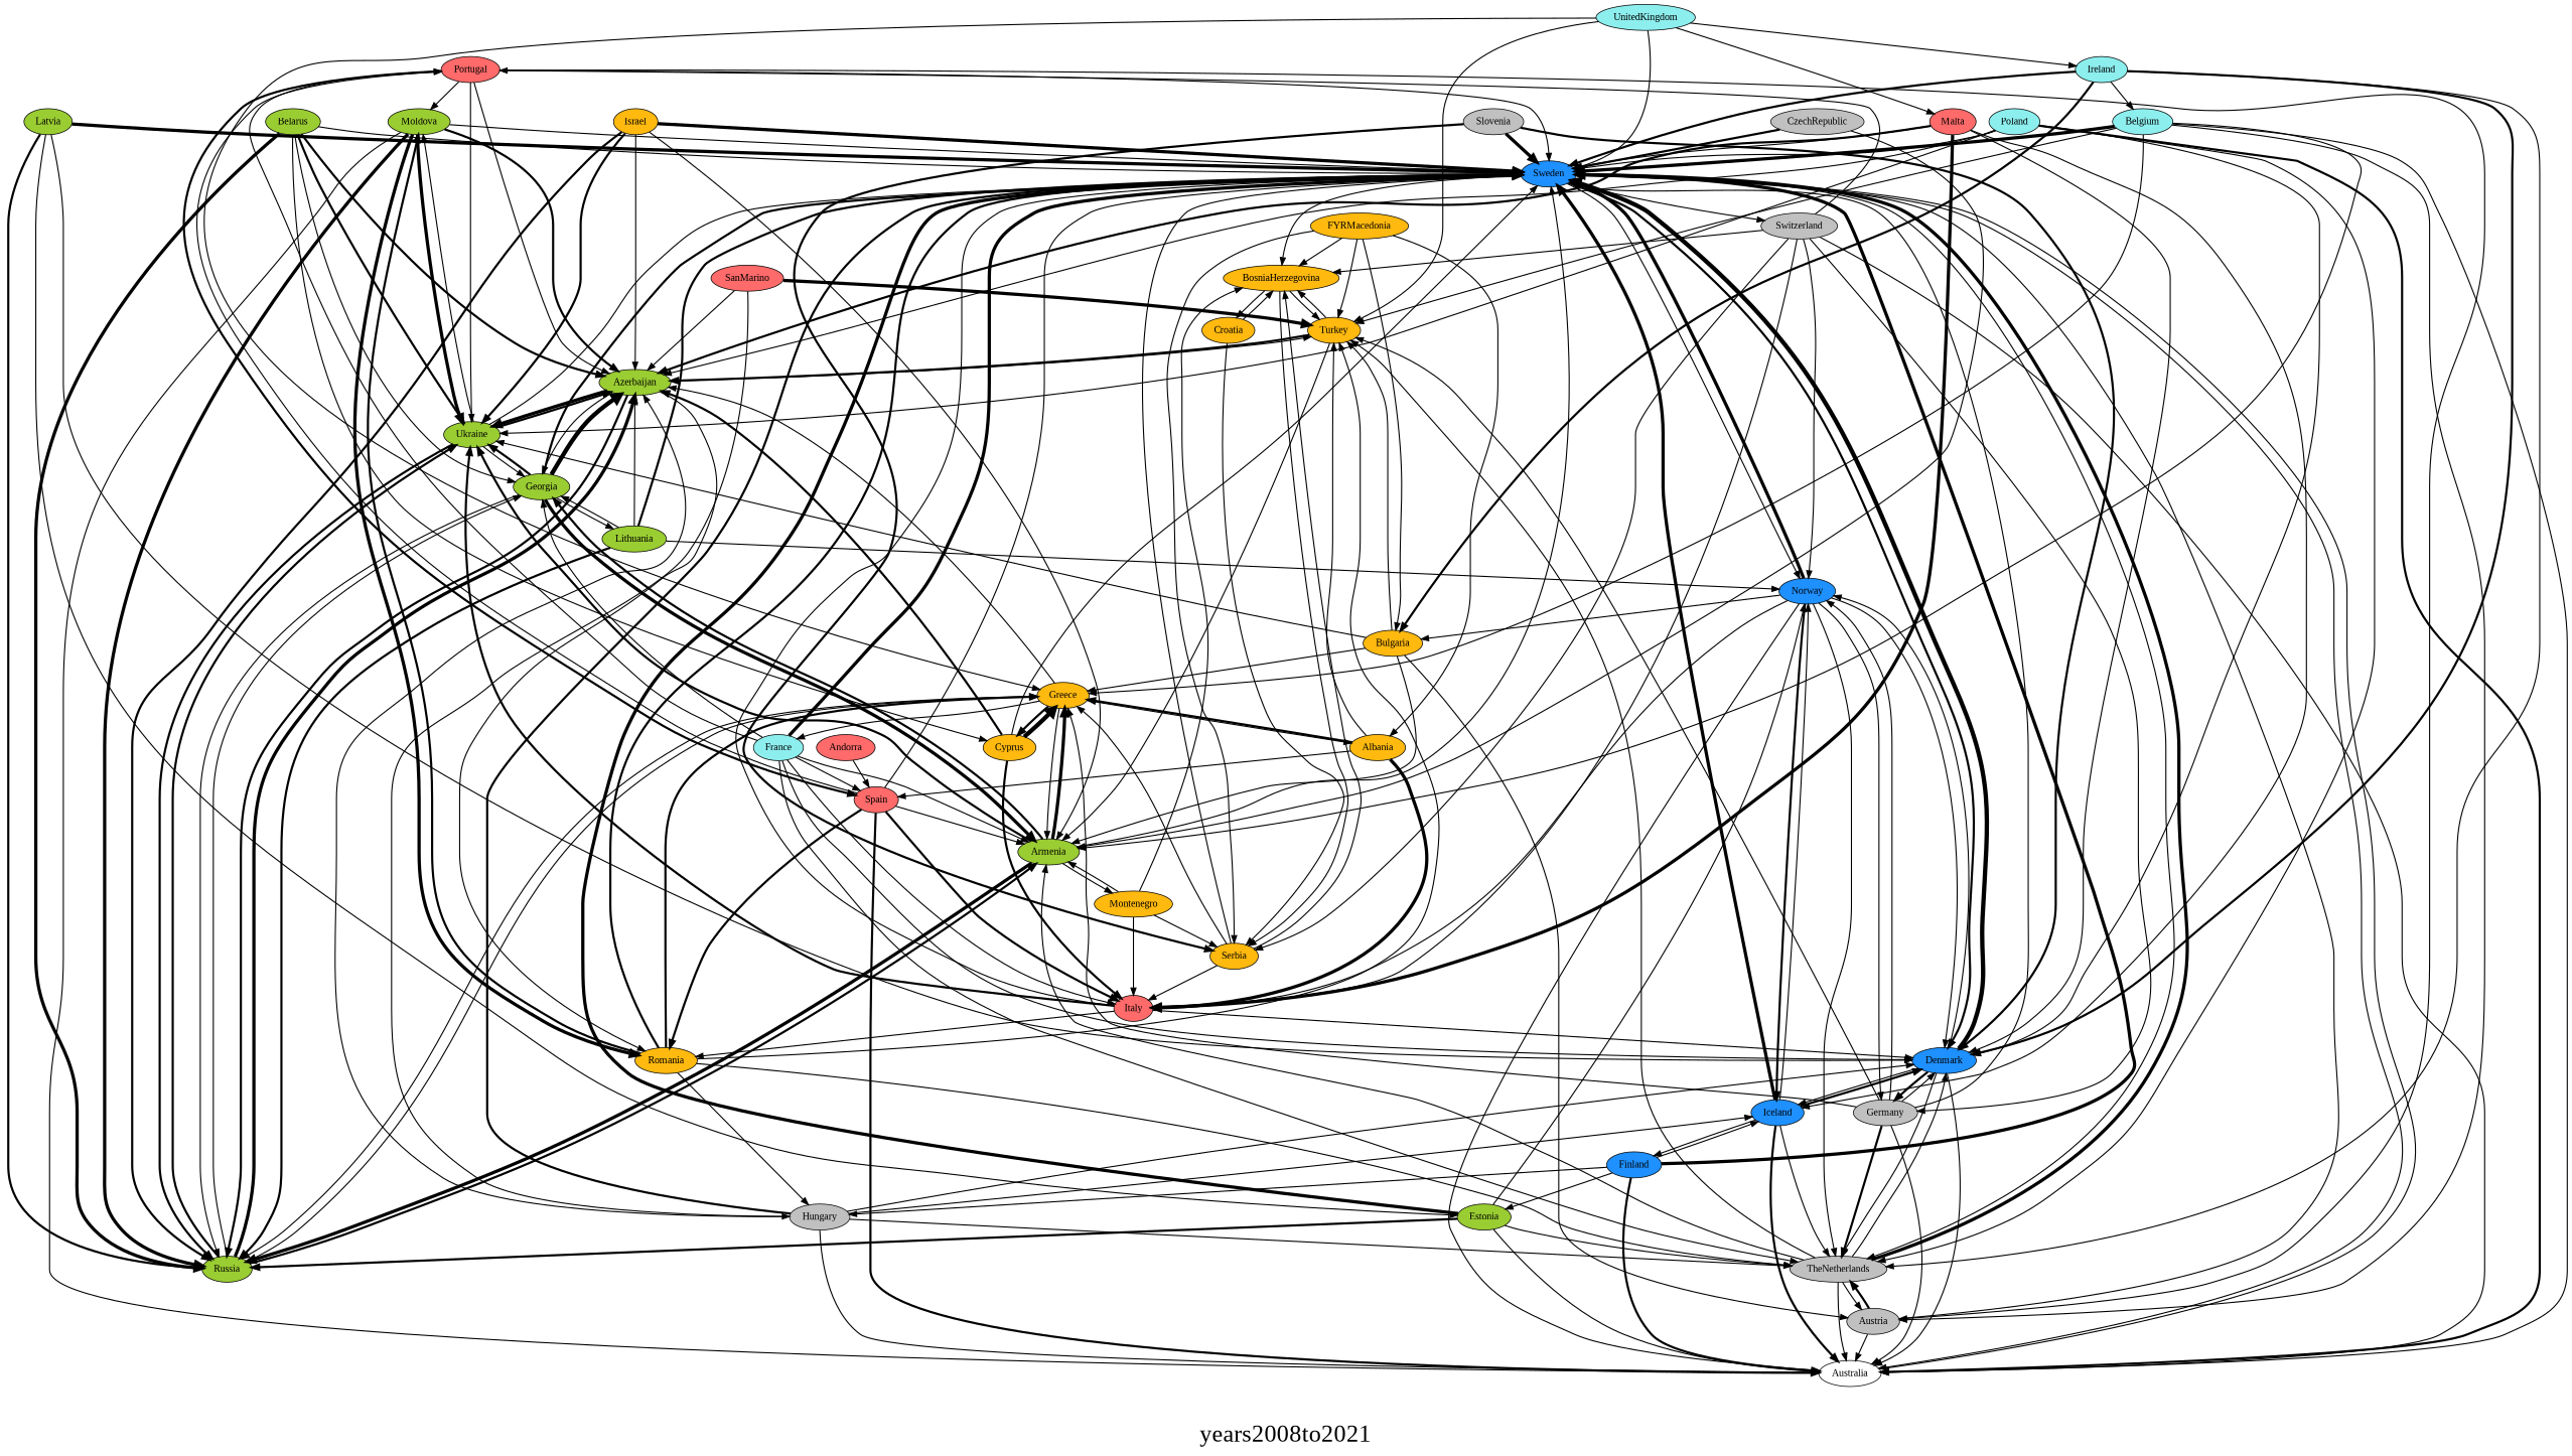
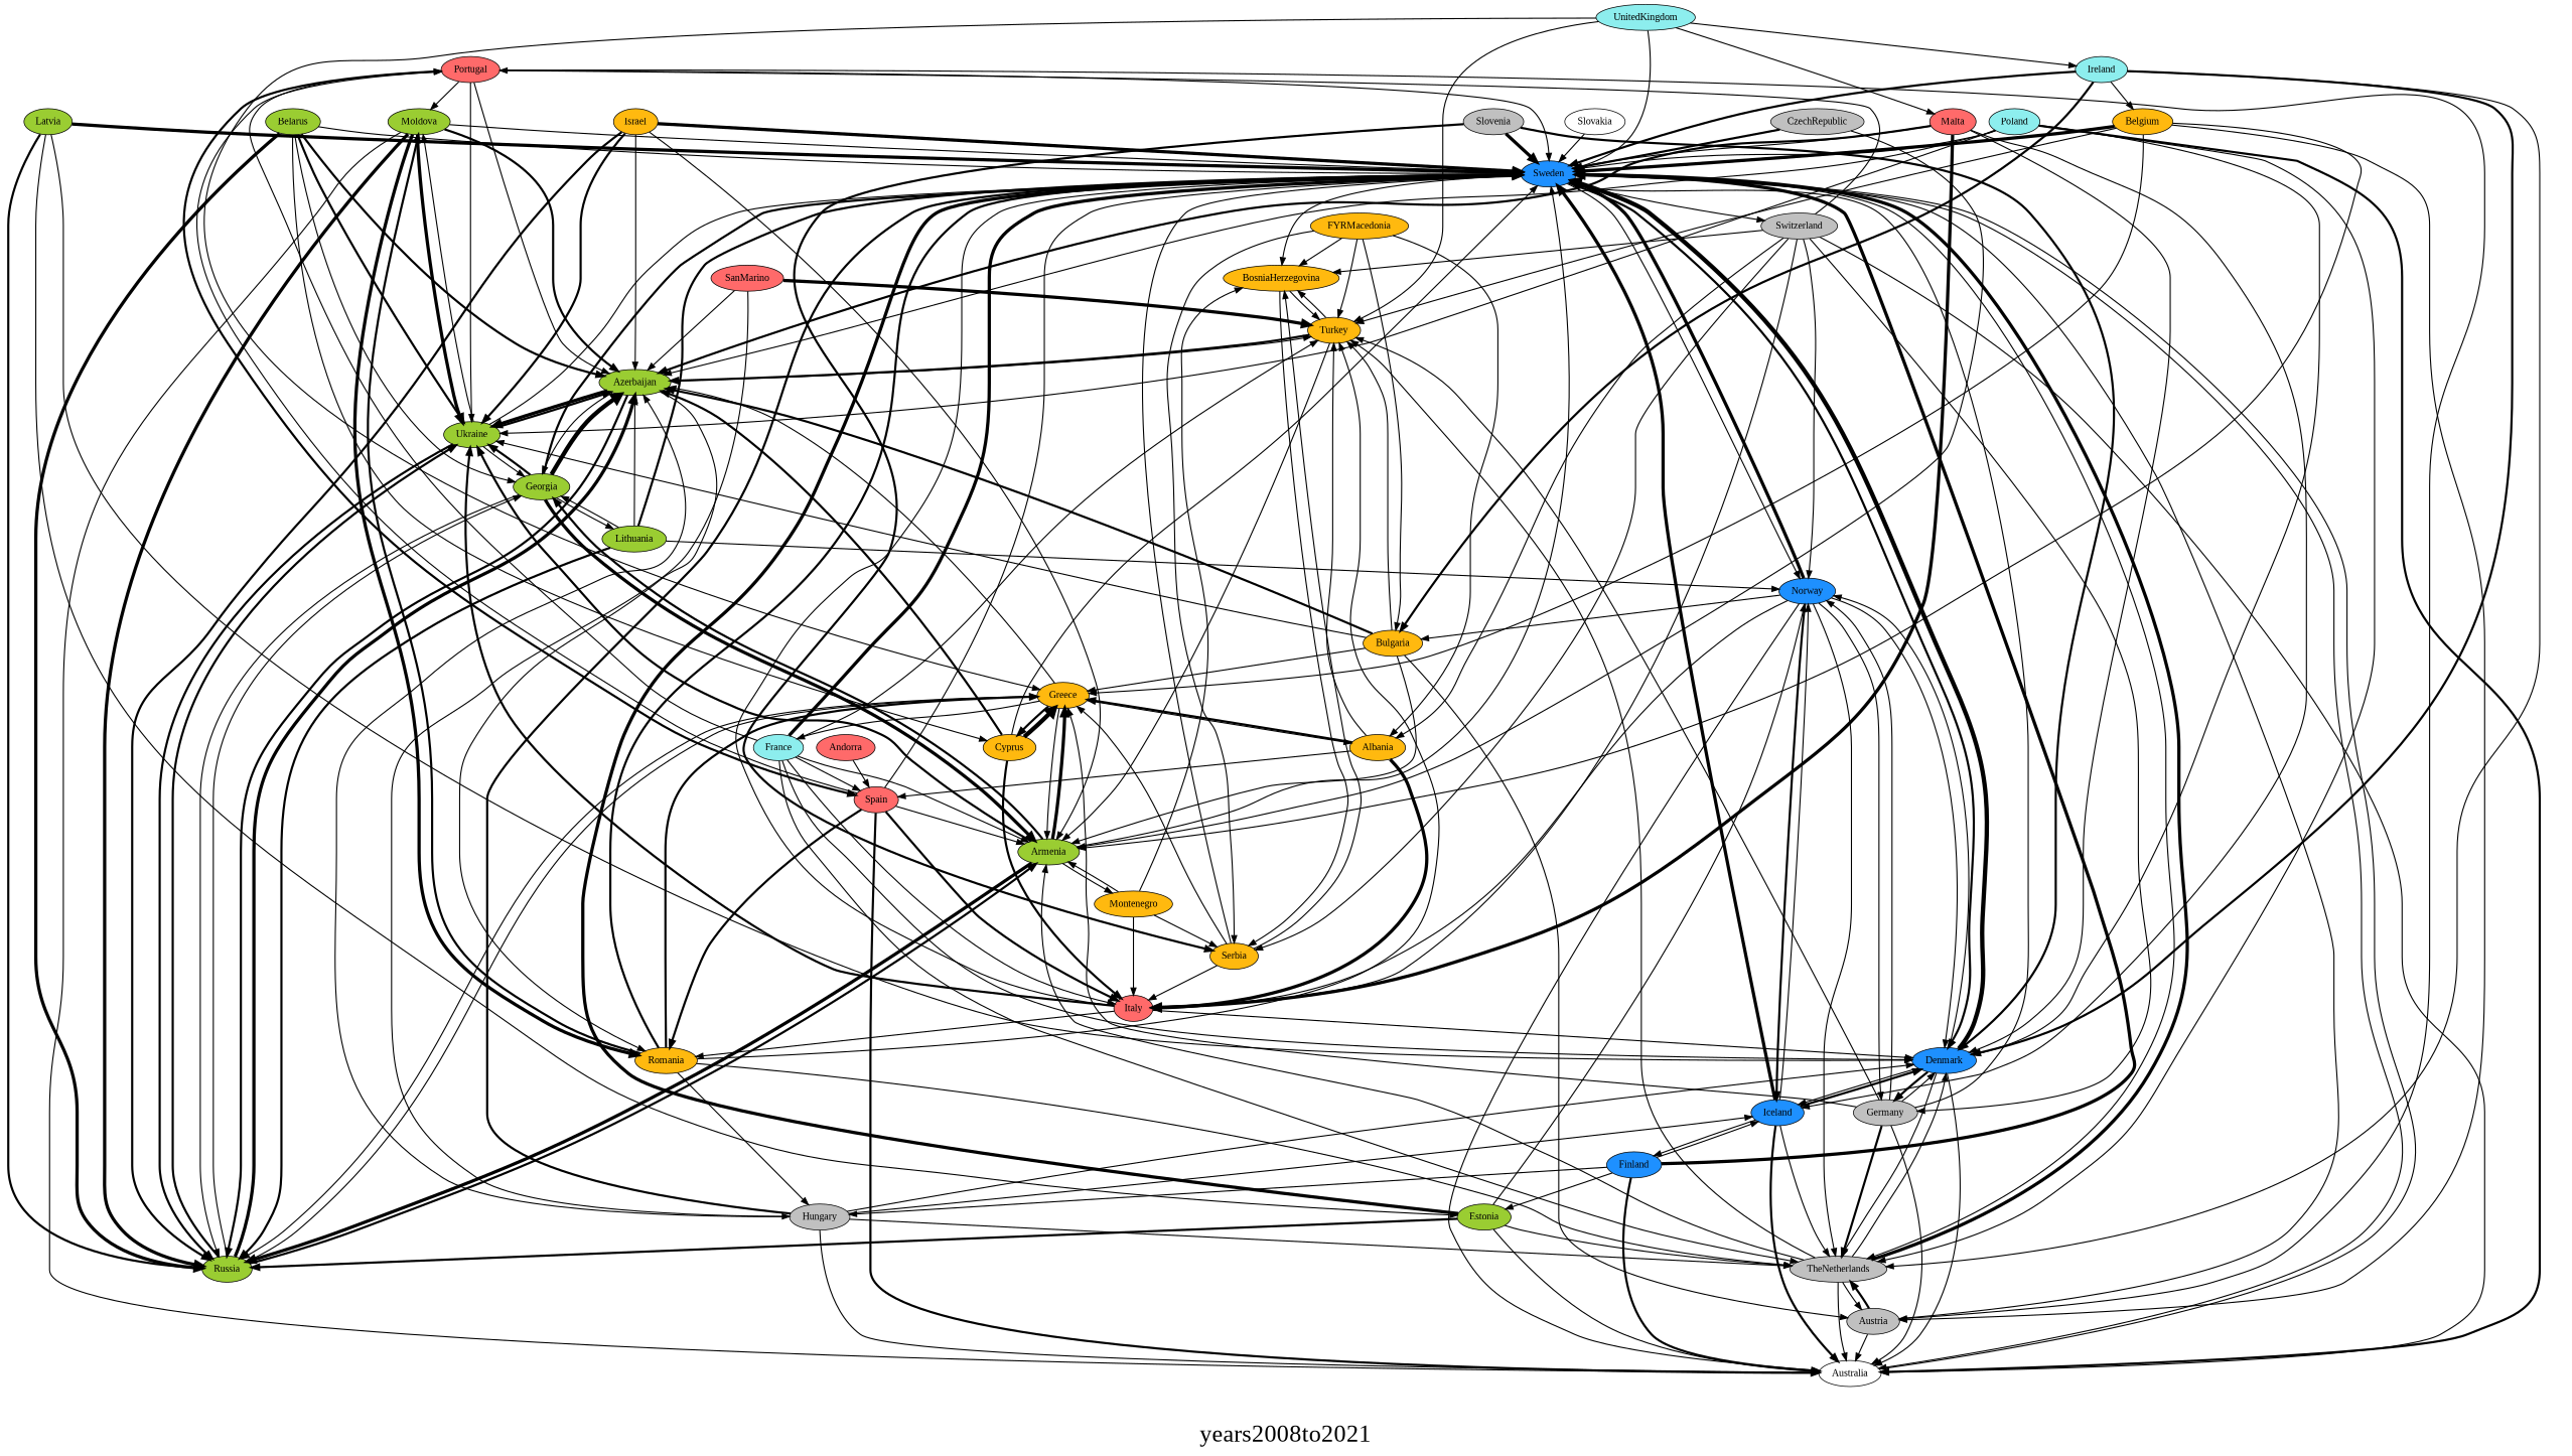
  digraph {
    fontname="Liberation Serif"
    fontsize=34
    label=years2008to2021
    node [fillcolor=darkgoldenrod1 fontname="Liberation Serif" style=filled]
    edge [fontname="Liberation Serif" penwidth=1.5]
    Portugal [fillcolor=indianred1]
    Moldova [fillcolor=olivedrab3]
    Sweden [fillcolor=dodgerblue]
    Azerbaijan [fillcolor=olivedrab3]
    Austria [fillcolor=gray]
    Ukraine [fillcolor=olivedrab3]
    Spain [fillcolor=indianred1]
    Russia [fillcolor=olivedrab3]
    Romania
    Australia [fillcolor="" style=""]
    BosniaHerzegovina
    TheNetherlands [fillcolor=gray]
    Denmark [fillcolor=dodgerblue]
    Norway [fillcolor=dodgerblue]
    Switzerland [fillcolor=gray]
    Turkey
    Georgia [fillcolor=olivedrab3]
    Italy [fillcolor=indianred1]
    Armenia [fillcolor=olivedrab3]
    Greece
    Hungary [fillcolor=gray]
    Serbia
    Albania
    Cyprus
    France [fillcolor=darkslategray2]
-   Croatia
    Iceland [fillcolor=dodgerblue]
    Germany [fillcolor=gray]
    Bulgaria
    Estonia [fillcolor=olivedrab3]
    Montenegro
    Lithuania [fillcolor=olivedrab3]
    Latvia [fillcolor=olivedrab3]
    Finland [fillcolor=dodgerblue]
-   Belgium [fillcolor=darkslategray2]
+   Belgium
    Israel
    Poland [fillcolor=darkslategray2]
    CzechRepublic [fillcolor=gray]
    Andorra [fillcolor=indianred1]
    Belarus [fillcolor=olivedrab3]
    FYRMacedonia
    UnitedKingdom [fillcolor=darkslategray2]
    Malta [fillcolor=indianred1]
    Ireland [fillcolor=darkslategray2]
    Slovenia [fillcolor=gray]
    SanMarino [fillcolor=indianred1]
+   Slovakia [fillcolor="" style=""]
    Portugal -> Moldova
    Portugal -> Sweden
    Portugal -> Azerbaijan
    Portugal -> Austria
    Portugal -> Ukraine
    Portugal -> Spain [penwidth=3.0]
    Moldova -> Sweden
    Moldova -> Azerbaijan [penwidth=3.0]
    Moldova -> Ukraine [penwidth=4.5]
    Moldova -> Russia [penwidth=4.5]
    Moldova -> Romania [penwidth=4.5]
    Moldova -> Australia
    Sweden -> Australia
    Sweden -> BosniaHerzegovina
    Sweden -> TheNetherlands
    Sweden -> Denmark [penwidth=3.0]
    Sweden -> Norway
    Sweden -> Switzerland
    Azerbaijan -> Ukraine [penwidth=4.5]
    Azerbaijan -> Russia [penwidth=3.0]
    Azerbaijan -> Romania
    Azerbaijan -> Turkey
    Azerbaijan -> Georgia
    Austria -> Sweden
    Austria -> Australia
    Austria -> TheNetherlands [penwidth=3.0]
    Ukraine -> Moldova
    Ukraine -> Sweden
    Ukraine -> Azerbaijan [penwidth=3.0]
    Ukraine -> Russia [penwidth=3.0]
    Ukraine -> Georgia
    Spain -> Portugal
    Spain -> Sweden
    Spain -> Romania [penwidth=3.0]
    Spain -> Australia [penwidth=3.0]
    Spain -> Italy [penwidth=3.0]
    Spain -> Armenia
    Russia -> Azerbaijan [penwidth=4.5]
    Russia -> Ukraine [penwidth=3.0]
    Russia -> Georgia
    Russia -> Armenia [penwidth=3.0]
    Russia -> Greece
    Romania -> Moldova [penwidth=3.0]
    Romania -> Sweden [penwidth=3.0]
    Romania -> TheNetherlands
    Romania -> Turkey
    Romania -> Greece [penwidth=3.0]
    Romania -> Hungary
    Australia -> Sweden
    BosniaHerzegovina -> Turkey
    BosniaHerzegovina -> Serbia
-   BosniaHerzegovina -> Croatia
    TheNetherlands -> Sweden [penwidth=4.5]
    TheNetherlands -> Austria
    TheNetherlands -> Australia
    TheNetherlands -> Denmark
    TheNetherlands -> Turkey
    TheNetherlands -> Armenia
    Denmark -> Sweden [penwidth=6.0]
    Denmark -> Australia
    Denmark -> TheNetherlands
    Denmark -> Norway
    Denmark -> Iceland
    Denmark -> Germany [penwidth=3.0]
    Norway -> Sweden [penwidth=4.5]
    Norway -> Australia
    Norway -> TheNetherlands
    Norway -> Denmark
    Norway -> Italy
    Norway -> Iceland [penwidth=3.0]
    Norway -> Germany
    Norway -> Bulgaria
    Switzerland -> Portugal
    Switzerland -> Australia
    Switzerland -> BosniaHerzegovina
    Switzerland -> Norway
    Switzerland -> Italy
    Switzerland -> Serbia
+   Switzerland -> Albania
    Switzerland -> Germany
    Turkey -> Azerbaijan [penwidth=3.0]
    Turkey -> BosniaHerzegovina
    Turkey -> Armenia
    Georgia -> Sweden [penwidth=3.0]
    Georgia -> Azerbaijan [penwidth=6.0]
    Georgia -> Ukraine [penwidth=3.0]
    Georgia -> Russia
    Georgia -> Armenia [penwidth=4.5]
    Georgia -> Lithuania
    Italy -> Sweden
    Italy -> Ukraine [penwidth=3.0]
    Italy -> Romania
    Italy -> Denmark
    Armenia -> Sweden
    Armenia -> Ukraine [penwidth=3.0]
    Armenia -> Russia [penwidth=4.5]
    Armenia -> Georgia [penwidth=3.0]
    Armenia -> Greece [penwidth=4.5]
    Armenia -> Montenegro
    Greece -> Azerbaijan
    Greece -> Russia
    Greece -> Armenia
    Greece -> Albania
    Greece -> Cyprus [penwidth=3.0]
    Greece -> France
    Hungary -> Sweden [penwidth=3.0]
    Hungary -> Azerbaijan
    Hungary -> Australia
    Hungary -> TheNetherlands
    Hungary -> Denmark
    Hungary -> Iceland
    Serbia -> Sweden
    Serbia -> BosniaHerzegovina
    Serbia -> Italy
    Serbia -> Greece
    Albania -> Spain
    Albania -> Turkey
    Albania -> Italy [penwidth=4.5]
    Albania -> Greece [penwidth=3.0]
    Cyprus -> Sweden
    Cyprus -> Azerbaijan [penwidth=3.0]
    Cyprus -> Italy [penwidth=3.0]
    Cyprus -> Greece [penwidth=6.0]
    France -> Portugal
    France -> Sweden [penwidth=4.5]
    France -> Spain
    France -> TheNetherlands
    France -> Denmark
-   France -> Georgia
+   France -> Turkey
    France -> Italy
    France -> Armenia
-   Croatia -> BosniaHerzegovina
-   Croatia -> Serbia
    Iceland -> Sweden [penwidth=4.5]
    Iceland -> Australia [penwidth=3.0]
    Iceland -> TheNetherlands
    Iceland -> Denmark [penwidth=3.0]
    Iceland -> Norway
    Iceland -> Finland
    Germany -> Sweden
    Germany -> Australia
    Germany -> TheNetherlands [penwidth=3.0]
    Germany -> Denmark
    Germany -> Norway
    Germany -> Turkey
    Germany -> Greece
+   Bulgaria -> Azerbaijan [penwidth=3.0]
    Bulgaria -> Austria
    Bulgaria -> Ukraine
    Bulgaria -> Turkey
    Bulgaria -> Armenia
    Bulgaria -> Greece
    Estonia -> Sweden [penwidth=4.5]
    Estonia -> Russia [penwidth=3.0]
    Estonia -> Australia
    Estonia -> TheNetherlands
    Estonia -> Norway
    Montenegro -> BosniaHerzegovina
    Montenegro -> Italy
    Montenegro -> Armenia
    Montenegro -> Serbia
    Lithuania -> Sweden [penwidth=3.0]
    Lithuania -> Azerbaijan
    Lithuania -> Russia [penwidth=3.0]
    Lithuania -> Norway
    Lithuania -> Georgia
    Latvia -> Sweden [penwidth=4.5]
    Latvia -> Russia [penwidth=3.0]
    Latvia -> Denmark
    Latvia -> Estonia
    Finland -> Sweden [penwidth=4.5]
    Finland -> Australia [penwidth=3.0]
    Finland -> Hungary
    Finland -> Iceland
    Finland -> Estonia
    Belgium -> Sweden [penwidth=4.5]
    Belgium -> Austria
-   Belgium -> Australia
    Belgium -> Turkey
    Belgium -> Armenia
    Belgium -> Greece
    Israel -> Sweden [penwidth=4.5]
    Israel -> Azerbaijan
    Israel -> Ukraine [penwidth=3.0]
    Israel -> Russia [penwidth=3.0]
    Israel -> Armenia
    Poland -> Sweden
    Poland -> Azerbaijan
    Poland -> Ukraine
    Poland -> Australia [penwidth=3.0]
    Poland -> TheNetherlands
    Poland -> Denmark
    CzechRepublic -> Sweden [penwidth=3.0]
    CzechRepublic -> Armenia
    Andorra -> Spain
    Belarus -> Sweden
    Belarus -> Azerbaijan [penwidth=3.0]
    Belarus -> Ukraine [penwidth=3.0]
    Belarus -> Russia [penwidth=4.5]
    Belarus -> Georgia
    Belarus -> Cyprus
    FYRMacedonia -> BosniaHerzegovina
    FYRMacedonia -> Turkey
    FYRMacedonia -> Serbia
    FYRMacedonia -> Albania
    FYRMacedonia -> Bulgaria
    UnitedKingdom -> Sweden
    UnitedKingdom -> Turkey
    UnitedKingdom -> Greece
    UnitedKingdom -> Malta
    UnitedKingdom -> Ireland
    Malta -> Sweden
    Malta -> Azerbaijan [penwidth=3.0]
    Malta -> Denmark
    Malta -> Italy [penwidth=4.5]
    Malta -> Iceland
    Ireland -> Sweden [penwidth=3.0]
    Ireland -> TheNetherlands
    Ireland -> Denmark [penwidth=3.0]
    Ireland -> Bulgaria [penwidth=3.0]
    Ireland -> Belgium
    Slovenia -> Sweden [penwidth=4.5]
    Slovenia -> Denmark [penwidth=3.0]
    Slovenia -> Serbia [penwidth=3.0]
    SanMarino -> Azerbaijan
    SanMarino -> Turkey [penwidth=4.5]
    SanMarino -> Hungary
+   Slovakia -> Sweden
  }
